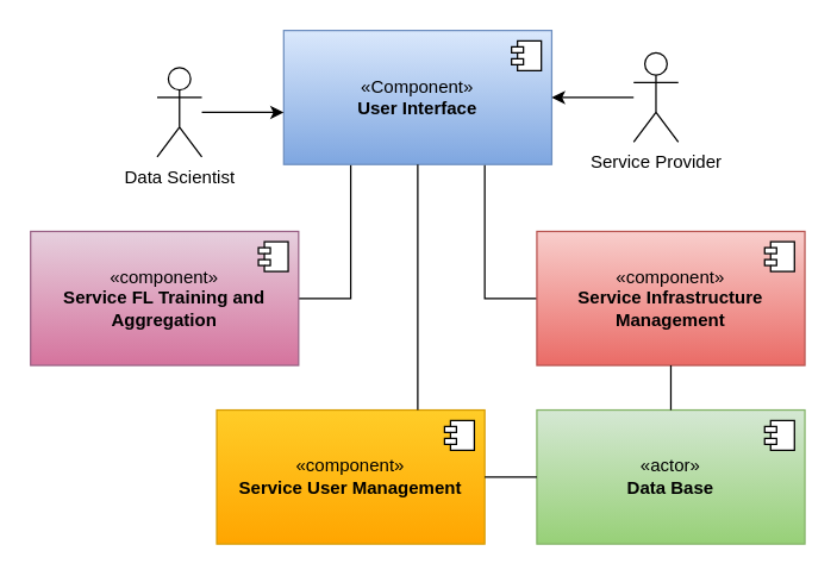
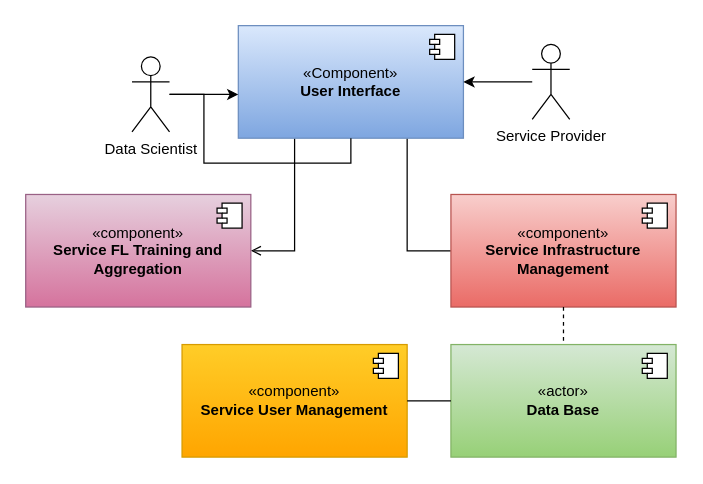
  <mxCell id="0" />
  <mxCell id="1" parent="0" />
- <mxCell id="2" style="edgeStyle=orthogonalEdgeStyle;rounded=0;orthogonalLoop=1;jettySize=auto;html=1;exitX=0.25;exitY=1;exitDx=0;exitDy=0;endArrow=none;endFill=0;entryX=1;entryY=0.5;entryDx=0;entryDy=0;" parent="1" source="4" target="10" edge="1"><mxGeometry relative="1" as="geometry"><mxPoint x="110" y="275" as="targetPoint" /></mxGeometry></mxCell>
+ <mxCell id="2" style="edgeStyle=orthogonalEdgeStyle;rounded=0;orthogonalLoop=1;jettySize=auto;html=1;exitX=0.25;exitY=1;exitDx=0;exitDy=0;endArrow=open;endFill=0;entryX=1;entryY=0.5;entryDx=0;entryDy=0;" parent="1" source="4" target="10" edge="1"><mxGeometry relative="1" as="geometry"><mxPoint x="110" y="275" as="targetPoint" /></mxGeometry></mxCell>
  <mxCell id="3" style="edgeStyle=orthogonalEdgeStyle;rounded=0;orthogonalLoop=1;jettySize=auto;html=1;exitX=0.75;exitY=1;exitDx=0;exitDy=0;entryX=0;entryY=0.5;entryDx=0;entryDy=0;endArrow=none;endFill=0;" parent="1" source="4" target="12" edge="1"><mxGeometry relative="1" as="geometry" /></mxCell>
  <mxCell id="4" value="«Component»&lt;br&gt;&lt;b&gt;User Interface&lt;/b&gt;" style="html=1;dropTarget=0;whiteSpace=wrap;fillColor=#dae8fc;strokeColor=#6c8ebf;gradientColor=#7ea6e0;" parent="1" vertex="1"><mxGeometry x="190" y="20" width="180" height="90" as="geometry" /></mxCell>
  <mxCell id="5" value="" style="shape=module;jettyWidth=8;jettyHeight=4;" parent="4" vertex="1"><mxGeometry x="1" width="20" height="20" relative="1" as="geometry"><mxPoint x="-27" y="7" as="offset" /></mxGeometry></mxCell>
  <mxCell id="6" value="" style="edgeStyle=orthogonalEdgeStyle;rounded=0;orthogonalLoop=1;jettySize=auto;html=1;" parent="1" source="7" target="4" edge="1"><mxGeometry relative="1" as="geometry" /></mxCell>
  <mxCell id="7" value="Service Provider" style="shape=umlActor;verticalLabelPosition=bottom;verticalAlign=top;html=1;outlineConnect=0;" parent="1" vertex="1"><mxGeometry x="425" y="35" width="30" height="60" as="geometry" /></mxCell>
  <mxCell id="8" value="«component»&lt;br&gt;&lt;b&gt;Service User Management&lt;/b&gt;" style="html=1;dropTarget=0;whiteSpace=wrap;fillColor=#ffcd28;strokeColor=#d79b00;gradientColor=#ffa500;" parent="1" vertex="1"><mxGeometry x="145" y="275" width="180" height="90" as="geometry" /></mxCell>
  <mxCell id="9" value="" style="shape=module;jettyWidth=8;jettyHeight=4;" parent="8" vertex="1"><mxGeometry x="1" width="20" height="20" relative="1" as="geometry"><mxPoint x="-27" y="7" as="offset" /></mxGeometry></mxCell>
  <mxCell id="10" value="«component»&lt;br&gt;&lt;b&gt;Service FL Training and Aggregation&lt;/b&gt;" style="html=1;dropTarget=0;whiteSpace=wrap;fillColor=#e6d0de;strokeColor=#996185;gradientColor=#d5739d;" parent="1" vertex="1"><mxGeometry x="20" y="155" width="180" height="90" as="geometry" /></mxCell>
  <mxCell id="11" value="" style="shape=module;jettyWidth=8;jettyHeight=4;" parent="10" vertex="1"><mxGeometry x="1" width="20" height="20" relative="1" as="geometry"><mxPoint x="-27" y="7" as="offset" /></mxGeometry></mxCell>
  <mxCell id="12" value="«component»&lt;br&gt;&lt;b&gt;Service Infrastructure Management&lt;/b&gt;" style="html=1;dropTarget=0;whiteSpace=wrap;fillColor=#f8cecc;gradientColor=#ea6b66;strokeColor=#b85450;" parent="1" vertex="1"><mxGeometry x="360" y="155" width="180" height="90" as="geometry" /></mxCell>
  <mxCell id="13" value="" style="shape=module;jettyWidth=8;jettyHeight=4;" parent="12" vertex="1"><mxGeometry x="1" width="20" height="20" relative="1" as="geometry"><mxPoint x="-27" y="7" as="offset" /></mxGeometry></mxCell>
- <mxCell id="14" style="edgeStyle=orthogonalEdgeStyle;rounded=0;orthogonalLoop=1;jettySize=auto;html=1;entryX=0.75;entryY=0;entryDx=0;entryDy=0;endArrow=none;endFill=0;exitX=0.5;exitY=1;exitDx=0;exitDy=0;" parent="1" source="4" target="8" edge="1"><mxGeometry relative="1" as="geometry"><mxPoint x="310" y="255" as="sourcePoint" /></mxGeometry></mxCell>
+ <mxCell id="14" style="edgeStyle=orthogonalEdgeStyle;rounded=0;orthogonalLoop=1;jettySize=auto;html=1;endArrow=none;endFill=0;exitX=0.5;exitY=1;exitDx=0;exitDy=0;" parent="1" source="4" target="16" edge="1"><mxGeometry relative="1" as="geometry"><mxPoint x="310" y="255" as="sourcePoint" /></mxGeometry></mxCell>
  <mxCell id="15" value="" style="edgeStyle=orthogonalEdgeStyle;rounded=0;orthogonalLoop=1;jettySize=auto;html=1;" parent="1" source="16" edge="1"><mxGeometry relative="1" as="geometry"><mxPoint x="190" y="75" as="targetPoint" /></mxGeometry></mxCell>
  <mxCell id="16" value="Data Scientist" style="shape=umlActor;verticalLabelPosition=bottom;verticalAlign=top;html=1;outlineConnect=0;" parent="1" vertex="1"><mxGeometry x="105" y="45" width="30" height="60" as="geometry" /></mxCell>
  <mxCell id="17" value="«actor»&lt;br&gt;&lt;b&gt;Data Base&lt;/b&gt;" style="html=1;dropTarget=0;whiteSpace=wrap;fillColor=#d5e8d4;strokeColor=#82b366;gradientColor=#97d077;" vertex="1" parent="1"><mxGeometry x="360" y="275" width="180" height="90" as="geometry" /></mxCell>
  <mxCell id="18" value="" style="shape=module;jettyWidth=8;jettyHeight=4;" vertex="1" parent="17"><mxGeometry x="1" width="20" height="20" relative="1" as="geometry"><mxPoint x="-27" y="7" as="offset" /></mxGeometry></mxCell>
  <mxCell id="19" style="edgeStyle=orthogonalEdgeStyle;rounded=0;orthogonalLoop=1;jettySize=auto;html=1;entryX=0;entryY=0.5;entryDx=0;entryDy=0;endArrow=none;endFill=0;exitX=1;exitY=0.5;exitDx=0;exitDy=0;" edge="1" parent="1" source="8" target="17"><mxGeometry relative="1" as="geometry"><mxPoint x="340" y="305" as="sourcePoint" /><mxPoint x="340" y="470" as="targetPoint" /></mxGeometry></mxCell>
- <mxCell id="20" style="edgeStyle=orthogonalEdgeStyle;rounded=0;orthogonalLoop=1;jettySize=auto;html=1;entryX=0.5;entryY=0;entryDx=0;entryDy=0;endArrow=none;endFill=0;exitX=0.5;exitY=1;exitDx=0;exitDy=0;" edge="1" parent="1" source="12" target="17"><mxGeometry relative="1" as="geometry"><mxPoint x="300" y="130" as="sourcePoint" /><mxPoint x="300" y="295" as="targetPoint" /></mxGeometry></mxCell>
+ <mxCell id="20" style="edgeStyle=orthogonalEdgeStyle;rounded=0;orthogonalLoop=1;jettySize=auto;html=1;entryX=0.5;entryY=0;entryDx=0;entryDy=0;endArrow=none;endFill=0;exitX=0.5;exitY=1;exitDx=0;exitDy=0;dashed=1;" edge="1" parent="1" source="12" target="17"><mxGeometry relative="1" as="geometry"><mxPoint x="300" y="130" as="sourcePoint" /><mxPoint x="300" y="295" as="targetPoint" /></mxGeometry></mxCell>
